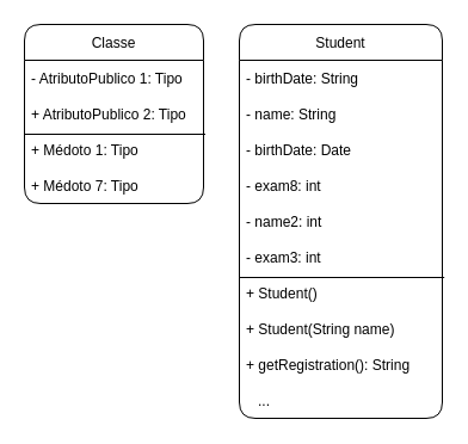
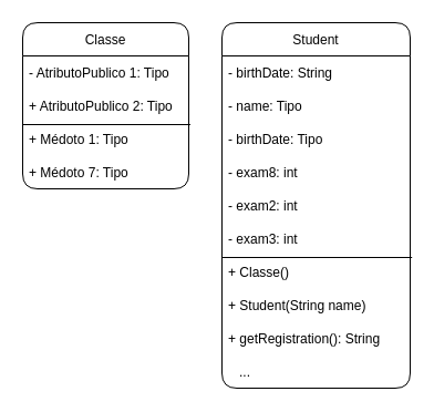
  <mxCell id="0" />
  <mxCell id="1" parent="0" />
  <mxCell id="2" value="Classe" style="swimlane;fontStyle=0;childLayout=stackLayout;horizontal=1;startSize=30;horizontalStack=0;resizeParent=1;resizeParentMax=0;resizeLast=0;collapsible=1;marginBottom=0;strokeColor=default;fillColor=default;gradientColor=none;swimlaneFillColor=none;swimlaneLine=1;glass=0;rounded=1;shadow=0;sketch=0;labelBorderColor=none;labelBackgroundColor=none;snapToPoint=0;fixDash=0;container=0;" parent="1" vertex="1"><mxGeometry x="20" y="20" width="150" height="150" as="geometry"><mxRectangle x="50" y="150" width="50" height="30" as="alternateBounds" /></mxGeometry></mxCell>
  <mxCell id="3" value="- AtributoPublico 1: Tipo" style="text;strokeColor=none;fillColor=none;align=left;verticalAlign=middle;spacingLeft=4;spacingRight=4;overflow=hidden;points=[[0,0.5],[1,0.5]];portConstraint=eastwest;rotatable=0;" parent="2" vertex="1"><mxGeometry y="30" width="150" height="30" as="geometry" /></mxCell>
  <mxCell id="4" value="+ AtributoPublico 2: Tipo" style="text;strokeColor=none;fillColor=none;align=left;verticalAlign=middle;spacingLeft=4;spacingRight=4;overflow=hidden;points=[[0,0.5],[1,0.5]];portConstraint=eastwest;rotatable=0;" parent="2" vertex="1"><mxGeometry y="60" width="150" height="30" as="geometry" /></mxCell>
  <mxCell id="5" value="+ Médoto 1: Tipo" style="text;strokeColor=none;fillColor=none;align=left;verticalAlign=middle;spacingLeft=4;spacingRight=4;overflow=hidden;points=[[0,0.5],[1,0.5]];portConstraint=eastwest;rotatable=0;" parent="2" vertex="1"><mxGeometry y="90" width="150" height="30" as="geometry" /></mxCell>
  <mxCell id="6" value="+ Médoto 7: Tipo" style="text;strokeColor=none;fillColor=none;align=left;verticalAlign=middle;spacingLeft=4;spacingRight=4;overflow=hidden;points=[[0,0.5],[1,0.5]];portConstraint=eastwest;rotatable=0;" parent="2" vertex="1"><mxGeometry y="120" width="150" height="30" as="geometry" /></mxCell>
  <mxCell id="7" value="" style="endArrow=none;html=1;exitX=0;exitY=0.067;exitDx=0;exitDy=0;entryX=1.01;entryY=0.067;entryDx=0;entryDy=0;entryPerimeter=0;exitPerimeter=0;" parent="2" source="5" target="5" edge="1"><mxGeometry width="50" height="50" relative="1" as="geometry"><mxPoint x="170" y="270" as="sourcePoint" /><mxPoint x="220" y="220" as="targetPoint" /></mxGeometry></mxCell>
  <mxCell id="8" value="Student" style="swimlane;fontStyle=0;childLayout=stackLayout;horizontal=1;startSize=30;horizontalStack=0;resizeParent=1;resizeParentMax=0;resizeLast=0;collapsible=1;marginBottom=0;strokeColor=default;fillColor=default;gradientColor=none;swimlaneFillColor=none;swimlaneLine=1;glass=0;rounded=1;shadow=0;sketch=0;labelBorderColor=none;labelBackgroundColor=none;snapToPoint=0;fixDash=0;container=0;" vertex="1" parent="1"><mxGeometry x="200" y="20" width="170" height="330" as="geometry"><mxRectangle x="50" y="150" width="50" height="30" as="alternateBounds" /></mxGeometry></mxCell>
  <mxCell id="9" value="- birthDate: String" style="text;strokeColor=none;fillColor=none;align=left;verticalAlign=middle;spacingLeft=4;spacingRight=4;overflow=hidden;points=[[0,0.5],[1,0.5]];portConstraint=eastwest;rotatable=0;" vertex="1" parent="8"><mxGeometry y="30" width="170" height="30" as="geometry" /></mxCell>
- <mxCell id="10" value="- name: String" style="text;strokeColor=none;fillColor=none;align=left;verticalAlign=middle;spacingLeft=4;spacingRight=4;overflow=hidden;points=[[0,0.5],[1,0.5]];portConstraint=eastwest;rotatable=0;" vertex="1" parent="8"><mxGeometry y="60" width="170" height="30" as="geometry" /></mxCell>
- <mxCell id="11" value="- birthDate: Date" style="text;strokeColor=none;fillColor=none;align=left;verticalAlign=middle;spacingLeft=4;spacingRight=4;overflow=hidden;points=[[0,0.5],[1,0.5]];portConstraint=eastwest;rotatable=0;" vertex="1" parent="8"><mxGeometry y="90" width="170" height="30" as="geometry" /></mxCell>
+ <mxCell id="10" value="- name: Tipo" style="text;strokeColor=none;fillColor=none;align=left;verticalAlign=middle;spacingLeft=4;spacingRight=4;overflow=hidden;points=[[0,0.5],[1,0.5]];portConstraint=eastwest;rotatable=0;" vertex="1" parent="8"><mxGeometry y="60" width="170" height="30" as="geometry" /></mxCell>
+ <mxCell id="11" value="- birthDate: Tipo" style="text;strokeColor=none;fillColor=none;align=left;verticalAlign=middle;spacingLeft=4;spacingRight=4;overflow=hidden;points=[[0,0.5],[1,0.5]];portConstraint=eastwest;rotatable=0;" vertex="1" parent="8"><mxGeometry y="90" width="170" height="30" as="geometry" /></mxCell>
  <mxCell id="12" value="- exam8: int" style="text;strokeColor=none;fillColor=none;align=left;verticalAlign=middle;spacingLeft=4;spacingRight=4;overflow=hidden;points=[[0,0.5],[1,0.5]];portConstraint=eastwest;rotatable=0;" vertex="1" parent="8"><mxGeometry y="120" width="170" height="30" as="geometry" /></mxCell>
- <mxCell id="13" value="- name2: int" style="text;strokeColor=none;fillColor=none;align=left;verticalAlign=middle;spacingLeft=4;spacingRight=4;overflow=hidden;points=[[0,0.5],[1,0.5]];portConstraint=eastwest;rotatable=0;" vertex="1" parent="8"><mxGeometry y="150" width="170" height="30" as="geometry" /></mxCell>
+ <mxCell id="13" value="- exam2: int" style="text;strokeColor=none;fillColor=none;align=left;verticalAlign=middle;spacingLeft=4;spacingRight=4;overflow=hidden;points=[[0,0.5],[1,0.5]];portConstraint=eastwest;rotatable=0;" vertex="1" parent="8"><mxGeometry y="150" width="170" height="30" as="geometry" /></mxCell>
  <mxCell id="14" value="- exam3: int" style="text;strokeColor=none;fillColor=none;align=left;verticalAlign=middle;spacingLeft=4;spacingRight=4;overflow=hidden;points=[[0,0.5],[1,0.5]];portConstraint=eastwest;rotatable=0;" vertex="1" parent="8"><mxGeometry y="180" width="170" height="30" as="geometry" /></mxCell>
- <mxCell id="15" value="+ Student()" style="text;strokeColor=none;fillColor=none;align=left;verticalAlign=middle;spacingLeft=4;spacingRight=4;overflow=hidden;points=[[0,0.5],[1,0.5]];portConstraint=eastwest;rotatable=0;" vertex="1" parent="8"><mxGeometry y="210" width="170" height="30" as="geometry" /></mxCell>
+ <mxCell id="15" value="+ Classe()" style="text;strokeColor=none;fillColor=none;align=left;verticalAlign=middle;spacingLeft=4;spacingRight=4;overflow=hidden;points=[[0,0.5],[1,0.5]];portConstraint=eastwest;rotatable=0;" vertex="1" parent="8"><mxGeometry y="210" width="170" height="30" as="geometry" /></mxCell>
  <mxCell id="16" value="+ Student(String name)" style="text;strokeColor=none;fillColor=none;align=left;verticalAlign=middle;spacingLeft=4;spacingRight=4;overflow=hidden;points=[[0,0.5],[1,0.5]];portConstraint=eastwest;rotatable=0;" vertex="1" parent="8"><mxGeometry y="240" width="170" height="30" as="geometry" /></mxCell>
  <mxCell id="17" value="+ getRegistration(): String" style="text;strokeColor=none;fillColor=none;align=left;verticalAlign=middle;spacingLeft=4;spacingRight=4;overflow=hidden;points=[[0,0.5],[1,0.5]];portConstraint=eastwest;rotatable=0;" vertex="1" parent="8"><mxGeometry y="270" width="170" height="30" as="geometry" /></mxCell>
  <mxCell id="18" value="   ..." style="text;strokeColor=none;fillColor=none;align=left;verticalAlign=middle;spacingLeft=4;spacingRight=4;overflow=hidden;points=[[0,0.5],[1,0.5]];portConstraint=eastwest;rotatable=0;" vertex="1" parent="8"><mxGeometry y="300" width="170" height="30" as="geometry" /></mxCell>
  <mxCell id="19" value="" style="endArrow=none;html=1;exitX=0;exitY=0.067;exitDx=0;exitDy=0;entryX=1.01;entryY=0.067;entryDx=0;entryDy=0;entryPerimeter=0;exitPerimeter=0;" edge="1" parent="8" source="15" target="15"><mxGeometry width="50" height="50" relative="1" as="geometry"><mxPoint x="170" y="270" as="sourcePoint" /><mxPoint x="220" y="220" as="targetPoint" /></mxGeometry></mxCell>
